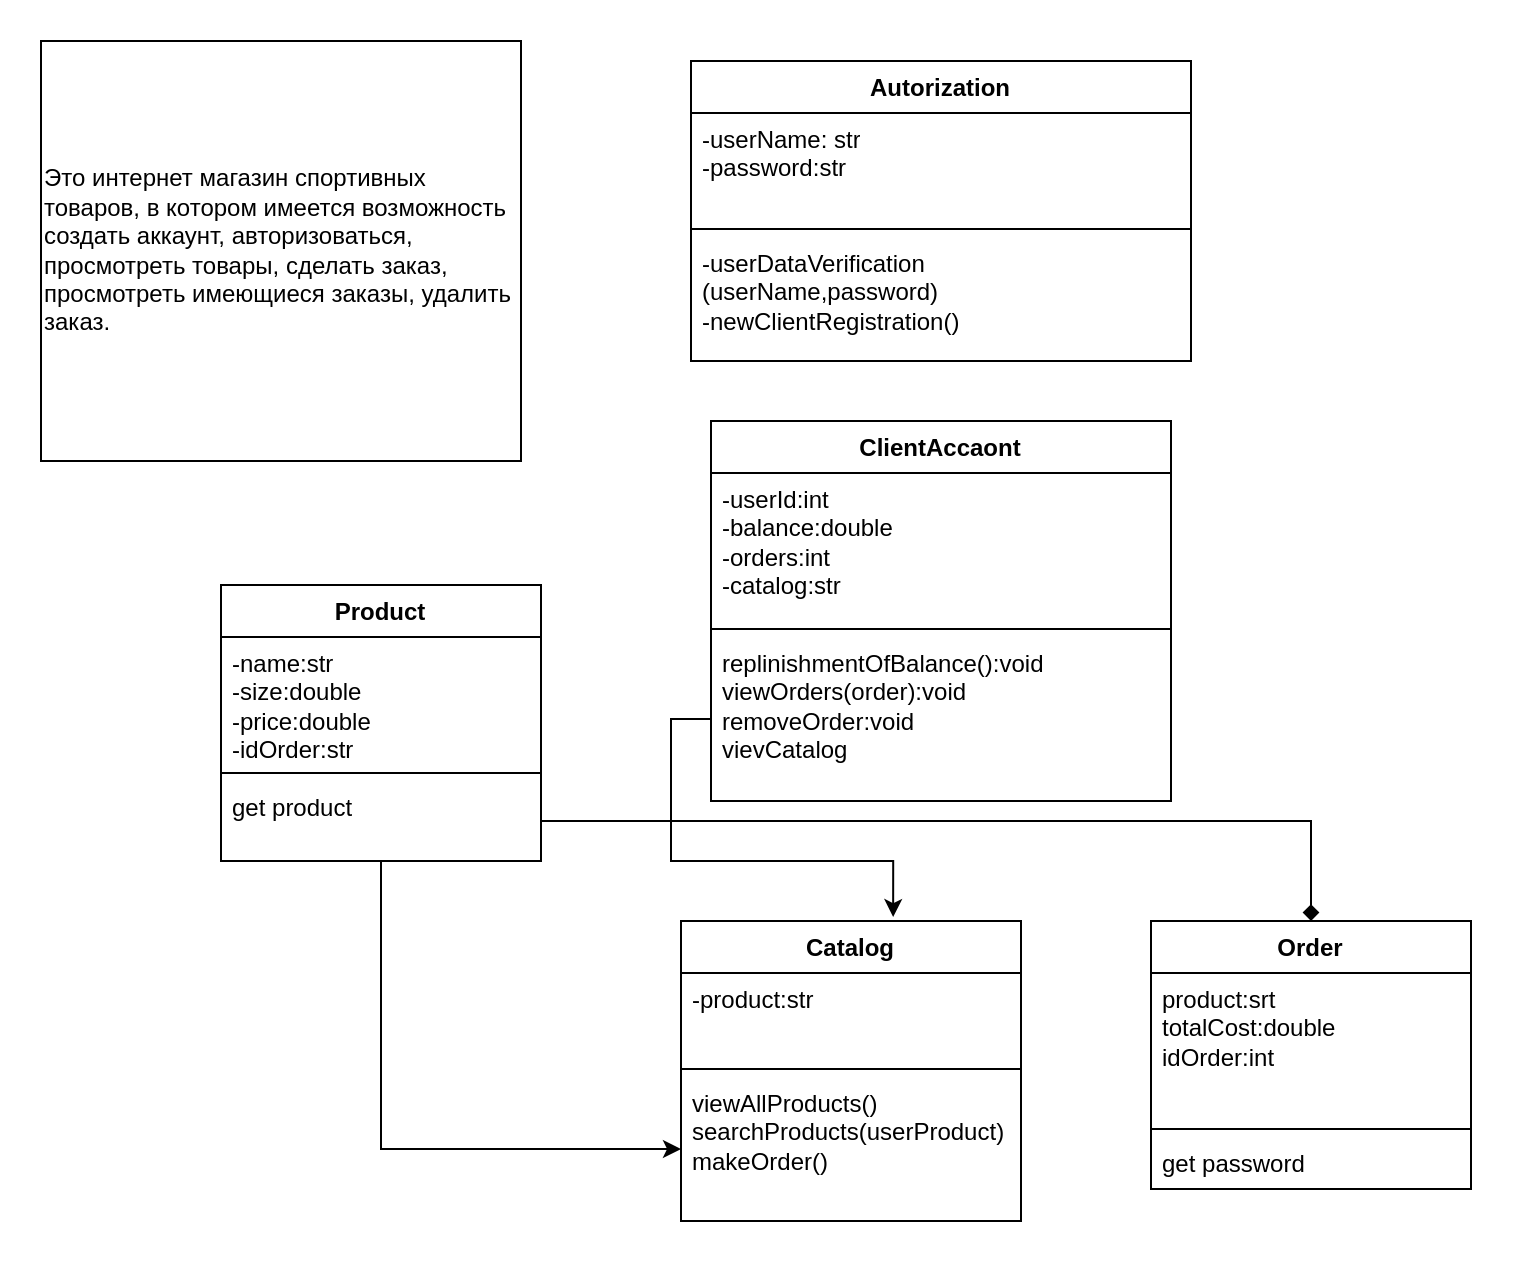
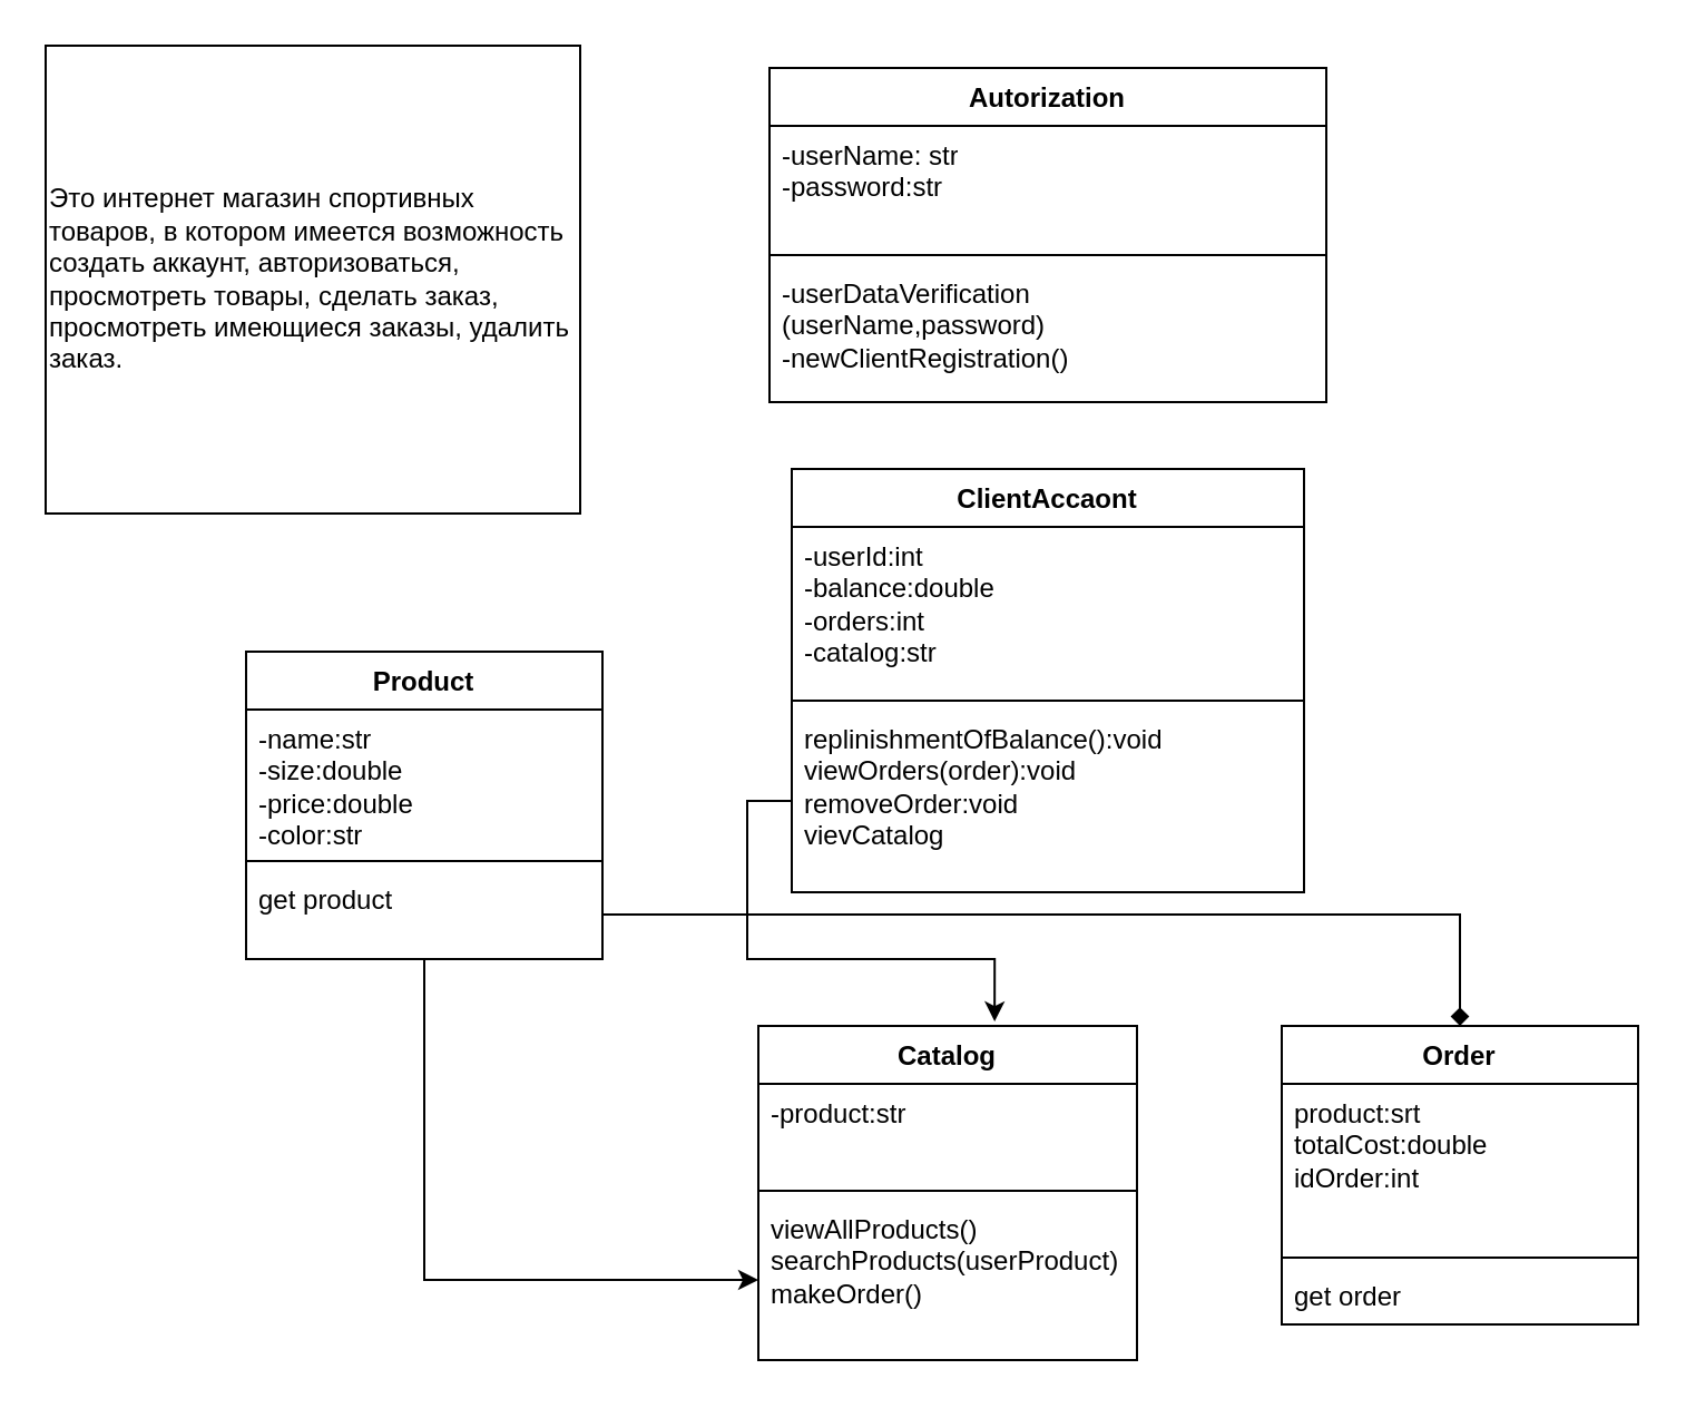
  <mxCell id="0" />
  <mxCell id="1" parent="0" />
  <mxCell id="2" value="ClientAccaont" style="swimlane;fontStyle=1;align=center;verticalAlign=top;childLayout=stackLayout;horizontal=1;startSize=26;horizontalStack=0;resizeParent=1;resizeParentMax=0;resizeLast=0;collapsible=1;marginBottom=0;whiteSpace=wrap;html=1;" vertex="1" parent="1"><mxGeometry x="355" y="210" width="230" height="190" as="geometry" /></mxCell>
  <mxCell id="3" value="-userId:int&lt;br&gt;-balance:double&lt;br&gt;-orders:int&lt;br&gt;-catalog:str" style="text;strokeColor=none;fillColor=none;align=left;verticalAlign=top;spacingLeft=4;spacingRight=4;overflow=hidden;rotatable=0;points=[[0,0.5],[1,0.5]];portConstraint=eastwest;whiteSpace=wrap;html=1;" vertex="1" parent="2"><mxGeometry y="26" width="230" height="74" as="geometry" /></mxCell>
  <mxCell id="4" value="" style="line;strokeWidth=1;fillColor=none;align=left;verticalAlign=middle;spacingTop=-1;spacingLeft=3;spacingRight=3;rotatable=0;labelPosition=right;points=[];portConstraint=eastwest;strokeColor=inherit;" vertex="1" parent="2"><mxGeometry y="100" width="230" height="8" as="geometry" /></mxCell>
  <mxCell id="5" value="replinishmentOfBalance():void&lt;br&gt;viewOrders(order):void&lt;br&gt;removeOrder:void&lt;br&gt;vievCatalog" style="text;strokeColor=none;fillColor=none;align=left;verticalAlign=top;spacingLeft=4;spacingRight=4;overflow=hidden;rotatable=0;points=[[0,0.5],[1,0.5]];portConstraint=eastwest;whiteSpace=wrap;html=1;" vertex="1" parent="2"><mxGeometry y="108" width="230" height="82" as="geometry" /></mxCell>
  <mxCell id="6" value="Autorization" style="swimlane;fontStyle=1;align=center;verticalAlign=top;childLayout=stackLayout;horizontal=1;startSize=26;horizontalStack=0;resizeParent=1;resizeParentMax=0;resizeLast=0;collapsible=1;marginBottom=0;whiteSpace=wrap;html=1;" vertex="1" parent="1"><mxGeometry x="345" y="30" width="250" height="150" as="geometry" /></mxCell>
  <mxCell id="7" value="-userName: str&lt;br&gt;-password:str" style="text;strokeColor=none;fillColor=none;align=left;verticalAlign=top;spacingLeft=4;spacingRight=4;overflow=hidden;rotatable=0;points=[[0,0.5],[1,0.5]];portConstraint=eastwest;whiteSpace=wrap;html=1;" vertex="1" parent="6"><mxGeometry y="26" width="250" height="54" as="geometry" /></mxCell>
  <mxCell id="8" value="" style="line;strokeWidth=1;fillColor=none;align=left;verticalAlign=middle;spacingTop=-1;spacingLeft=3;spacingRight=3;rotatable=0;labelPosition=right;points=[];portConstraint=eastwest;strokeColor=inherit;" vertex="1" parent="6"><mxGeometry y="80" width="250" height="8" as="geometry" /></mxCell>
  <mxCell id="9" value="-userDataVerification&lt;br&gt;(userName,password)&lt;br&gt;-newClientRegistration()&lt;br&gt;" style="text;strokeColor=none;fillColor=none;align=left;verticalAlign=top;spacingLeft=4;spacingRight=4;overflow=hidden;rotatable=0;points=[[0,0.5],[1,0.5]];portConstraint=eastwest;whiteSpace=wrap;html=1;" vertex="1" parent="6"><mxGeometry y="88" width="250" height="62" as="geometry" /></mxCell>
  <mxCell id="10" style="edgeStyle=orthogonalEdgeStyle;rounded=0;orthogonalLoop=1;jettySize=auto;html=1;exitX=1;exitY=0.5;exitDx=0;exitDy=0;" edge="1" parent="6" source="7" target="7"><mxGeometry relative="1" as="geometry" /></mxCell>
  <mxCell id="11" value="Order" style="swimlane;fontStyle=1;align=center;verticalAlign=top;childLayout=stackLayout;horizontal=1;startSize=26;horizontalStack=0;resizeParent=1;resizeParentMax=0;resizeLast=0;collapsible=1;marginBottom=0;whiteSpace=wrap;html=1;" vertex="1" parent="1"><mxGeometry x="575" y="460" width="160" height="134" as="geometry" /></mxCell>
  <mxCell id="12" value="product:srt&lt;br&gt;totalCost:double&lt;br&gt;idOrder:int&lt;br&gt;" style="text;strokeColor=none;fillColor=none;align=left;verticalAlign=top;spacingLeft=4;spacingRight=4;overflow=hidden;rotatable=0;points=[[0,0.5],[1,0.5]];portConstraint=eastwest;whiteSpace=wrap;html=1;" vertex="1" parent="11"><mxGeometry y="26" width="160" height="74" as="geometry" /></mxCell>
  <mxCell id="13" value="" style="line;strokeWidth=1;fillColor=none;align=left;verticalAlign=middle;spacingTop=-1;spacingLeft=3;spacingRight=3;rotatable=0;labelPosition=right;points=[];portConstraint=eastwest;strokeColor=inherit;" vertex="1" parent="11"><mxGeometry y="100" width="160" height="8" as="geometry" /></mxCell>
- <mxCell id="14" value="get password&lt;br&gt;" style="text;strokeColor=none;fillColor=none;align=left;verticalAlign=top;spacingLeft=4;spacingRight=4;overflow=hidden;rotatable=0;points=[[0,0.5],[1,0.5]];portConstraint=eastwest;whiteSpace=wrap;html=1;" vertex="1" parent="11"><mxGeometry y="108" width="160" height="26" as="geometry" /></mxCell>
+ <mxCell id="14" value="get order&lt;br&gt;" style="text;strokeColor=none;fillColor=none;align=left;verticalAlign=top;spacingLeft=4;spacingRight=4;overflow=hidden;rotatable=0;points=[[0,0.5],[1,0.5]];portConstraint=eastwest;whiteSpace=wrap;html=1;" vertex="1" parent="11"><mxGeometry y="108" width="160" height="26" as="geometry" /></mxCell>
  <mxCell id="15" value="Catalog" style="swimlane;fontStyle=1;align=center;verticalAlign=top;childLayout=stackLayout;horizontal=1;startSize=26;horizontalStack=0;resizeParent=1;resizeParentMax=0;resizeLast=0;collapsible=1;marginBottom=0;whiteSpace=wrap;html=1;" vertex="1" parent="1"><mxGeometry x="340" y="460" width="170" height="150" as="geometry" /></mxCell>
  <mxCell id="16" value="-product:str&lt;br&gt;" style="text;strokeColor=none;fillColor=none;align=left;verticalAlign=top;spacingLeft=4;spacingRight=4;overflow=hidden;rotatable=0;points=[[0,0.5],[1,0.5]];portConstraint=eastwest;whiteSpace=wrap;html=1;" vertex="1" parent="15"><mxGeometry y="26" width="170" height="44" as="geometry" /></mxCell>
  <mxCell id="17" value="" style="line;strokeWidth=1;fillColor=none;align=left;verticalAlign=middle;spacingTop=-1;spacingLeft=3;spacingRight=3;rotatable=0;labelPosition=right;points=[];portConstraint=eastwest;strokeColor=inherit;" vertex="1" parent="15"><mxGeometry y="70" width="170" height="8" as="geometry" /></mxCell>
  <mxCell id="18" value="viewAllProducts()&lt;br&gt;searchProducts(userProduct)&lt;br&gt;makeOrder()" style="text;strokeColor=none;fillColor=none;align=left;verticalAlign=top;spacingLeft=4;spacingRight=4;overflow=hidden;rotatable=0;points=[[0,0.5],[1,0.5]];portConstraint=eastwest;whiteSpace=wrap;html=1;" vertex="1" parent="15"><mxGeometry y="78" width="170" height="72" as="geometry" /></mxCell>
  <mxCell id="19" value="" style="edgeStyle=orthogonalEdgeStyle;rounded=0;orthogonalLoop=1;jettySize=auto;html=1;" edge="1" parent="1" source="20" target="18"><mxGeometry relative="1" as="geometry" /></mxCell>
  <mxCell id="20" value="Product" style="swimlane;fontStyle=1;align=center;verticalAlign=top;childLayout=stackLayout;horizontal=1;startSize=26;horizontalStack=0;resizeParent=1;resizeParentMax=0;resizeLast=0;collapsible=1;marginBottom=0;whiteSpace=wrap;html=1;" vertex="1" parent="1"><mxGeometry x="110" y="292" width="160" height="138" as="geometry" /></mxCell>
- <mxCell id="21" value="-name:str&lt;br&gt;-size:double&lt;br&gt;-price:double&lt;br&gt;-idOrder:str" style="text;strokeColor=none;fillColor=none;align=left;verticalAlign=top;spacingLeft=4;spacingRight=4;overflow=hidden;rotatable=0;points=[[0,0.5],[1,0.5]];portConstraint=eastwest;whiteSpace=wrap;html=1;" vertex="1" parent="20"><mxGeometry y="26" width="160" height="64" as="geometry" /></mxCell>
+ <mxCell id="21" value="-name:str&lt;br&gt;-size:double&lt;br&gt;-price:double&lt;br&gt;-color:str" style="text;strokeColor=none;fillColor=none;align=left;verticalAlign=top;spacingLeft=4;spacingRight=4;overflow=hidden;rotatable=0;points=[[0,0.5],[1,0.5]];portConstraint=eastwest;whiteSpace=wrap;html=1;" vertex="1" parent="20"><mxGeometry y="26" width="160" height="64" as="geometry" /></mxCell>
  <mxCell id="22" value="" style="line;strokeWidth=1;fillColor=none;align=left;verticalAlign=middle;spacingTop=-1;spacingLeft=3;spacingRight=3;rotatable=0;labelPosition=right;points=[];portConstraint=eastwest;strokeColor=inherit;" vertex="1" parent="20"><mxGeometry y="90" width="160" height="8" as="geometry" /></mxCell>
  <mxCell id="23" value="get product" style="text;strokeColor=none;fillColor=none;align=left;verticalAlign=top;spacingLeft=4;spacingRight=4;overflow=hidden;rotatable=0;points=[[0,0.5],[1,0.5]];portConstraint=eastwest;whiteSpace=wrap;html=1;" vertex="1" parent="20"><mxGeometry y="98" width="160" height="40" as="geometry" /></mxCell>
  <mxCell id="24" value="Это интернет магазин спортивных товаров, в котором имеется возможность создать аккаунт, авторизоваться, просмотреть товары, сделать заказ, просмотреть имеющиеся заказы, удалить заказ." style="html=1;whiteSpace=wrap;align=left;" vertex="1" parent="1"><mxGeometry width="240" height="210" as="geometry" x="20" y="20" /></mxCell>
  <mxCell id="25" style="edgeStyle=orthogonalEdgeStyle;rounded=0;orthogonalLoop=1;jettySize=auto;html=1;endArrow=diamond;" edge="1" parent="1" source="23" target="11"><mxGeometry relative="1" as="geometry" /></mxCell>
  <mxCell id="26" value="" style="edgeStyle=orthogonalEdgeStyle;rounded=0;orthogonalLoop=1;jettySize=auto;html=1;entryX=0.624;entryY=-0.013;entryDx=0;entryDy=0;entryPerimeter=0;" edge="1" parent="1" source="5" target="15"><mxGeometry relative="1" as="geometry" /></mxCell>
